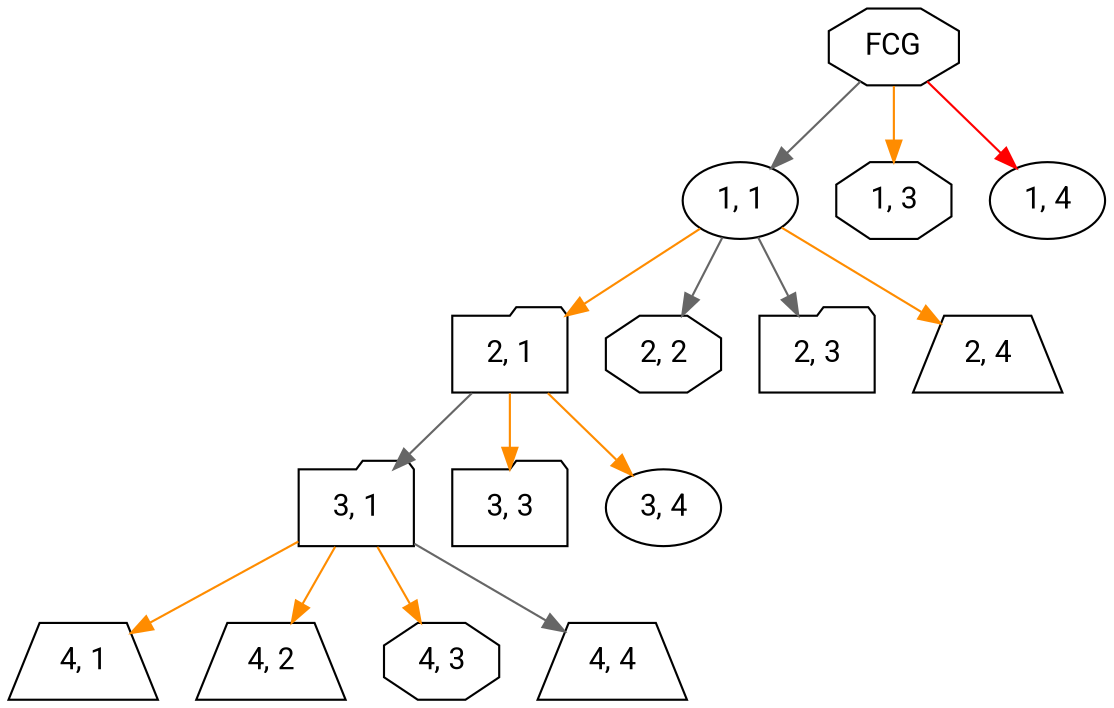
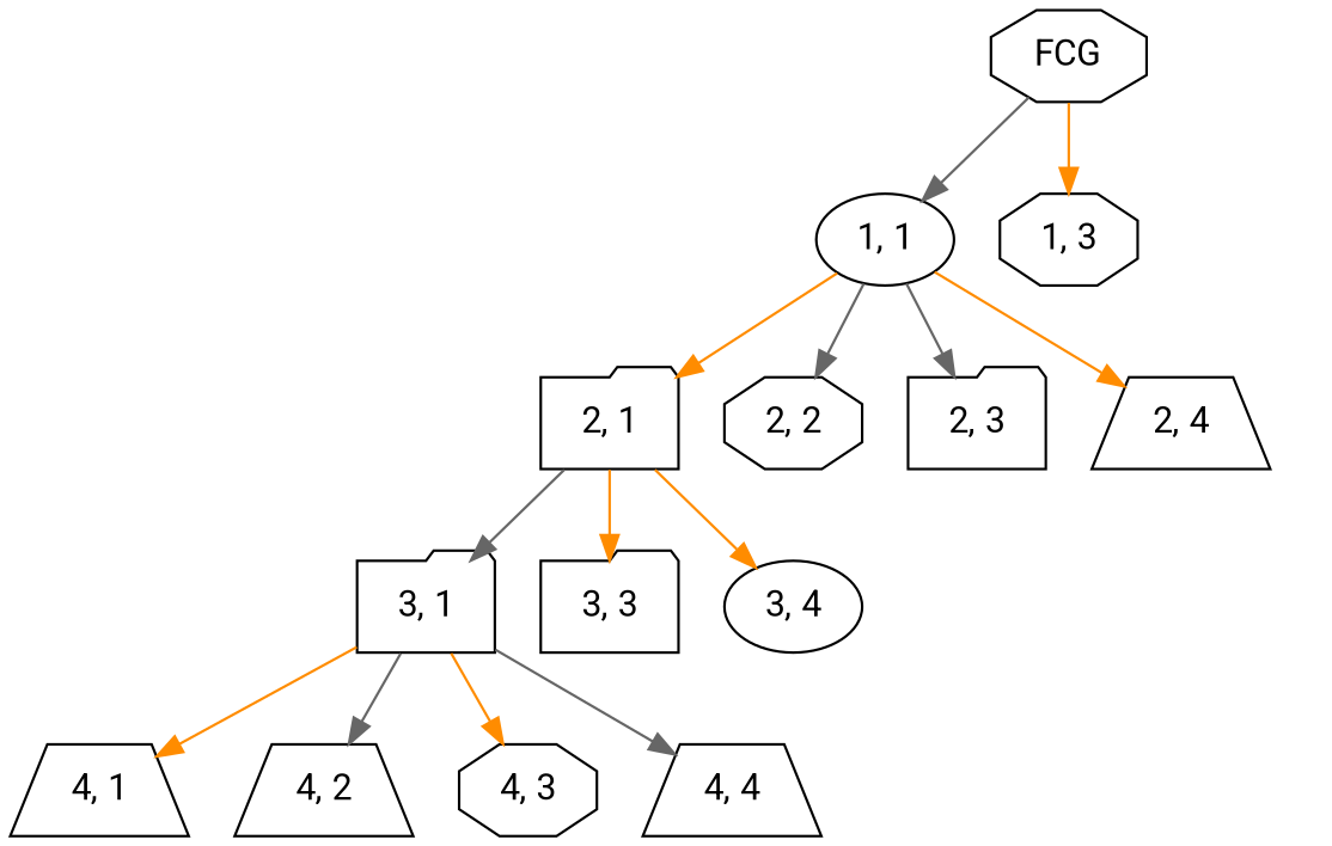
  digraph {
    fontname=Roboto
    node [fontname=Roboto shape=octagon]
    edge [color=darkorange fontname=Roboto]
    "1, 1" [shape=ellipse]
    FCG
    "1, 3"
-   "1, 4" [shape=ellipse]
    "2, 1" [shape=folder]
    "2, 2"
    "2, 3" [shape=folder]
    "2, 4" [shape=trapezium]
    "3, 1" [shape=folder]
    "3, 3" [shape=folder]
    "3, 4" [shape=ellipse]
    "4, 1" [shape=trapezium]
    "4, 2" [shape=trapezium]
    "4, 3"
    "4, 4" [shape=trapezium]
    "1, 1" -> "2, 1"
    "1, 1" -> "2, 2" [color=gray40]
    "1, 1" -> "2, 3" [color=gray40]
    "1, 1" -> "2, 4"
    FCG -> "1, 1" [color=gray40]
    FCG -> "1, 3"
-   FCG -> "1, 4" [color=red]
    "2, 1" -> "3, 1" [color=gray40]
    "2, 1" -> "3, 3"
    "2, 1" -> "3, 4"
    "3, 1" -> "4, 1"
-   "3, 1" -> "4, 2"
+   "3, 1" -> "4, 2" [color=gray40]
    "3, 1" -> "4, 3"
    "3, 1" -> "4, 4" [color=gray40]
  }
